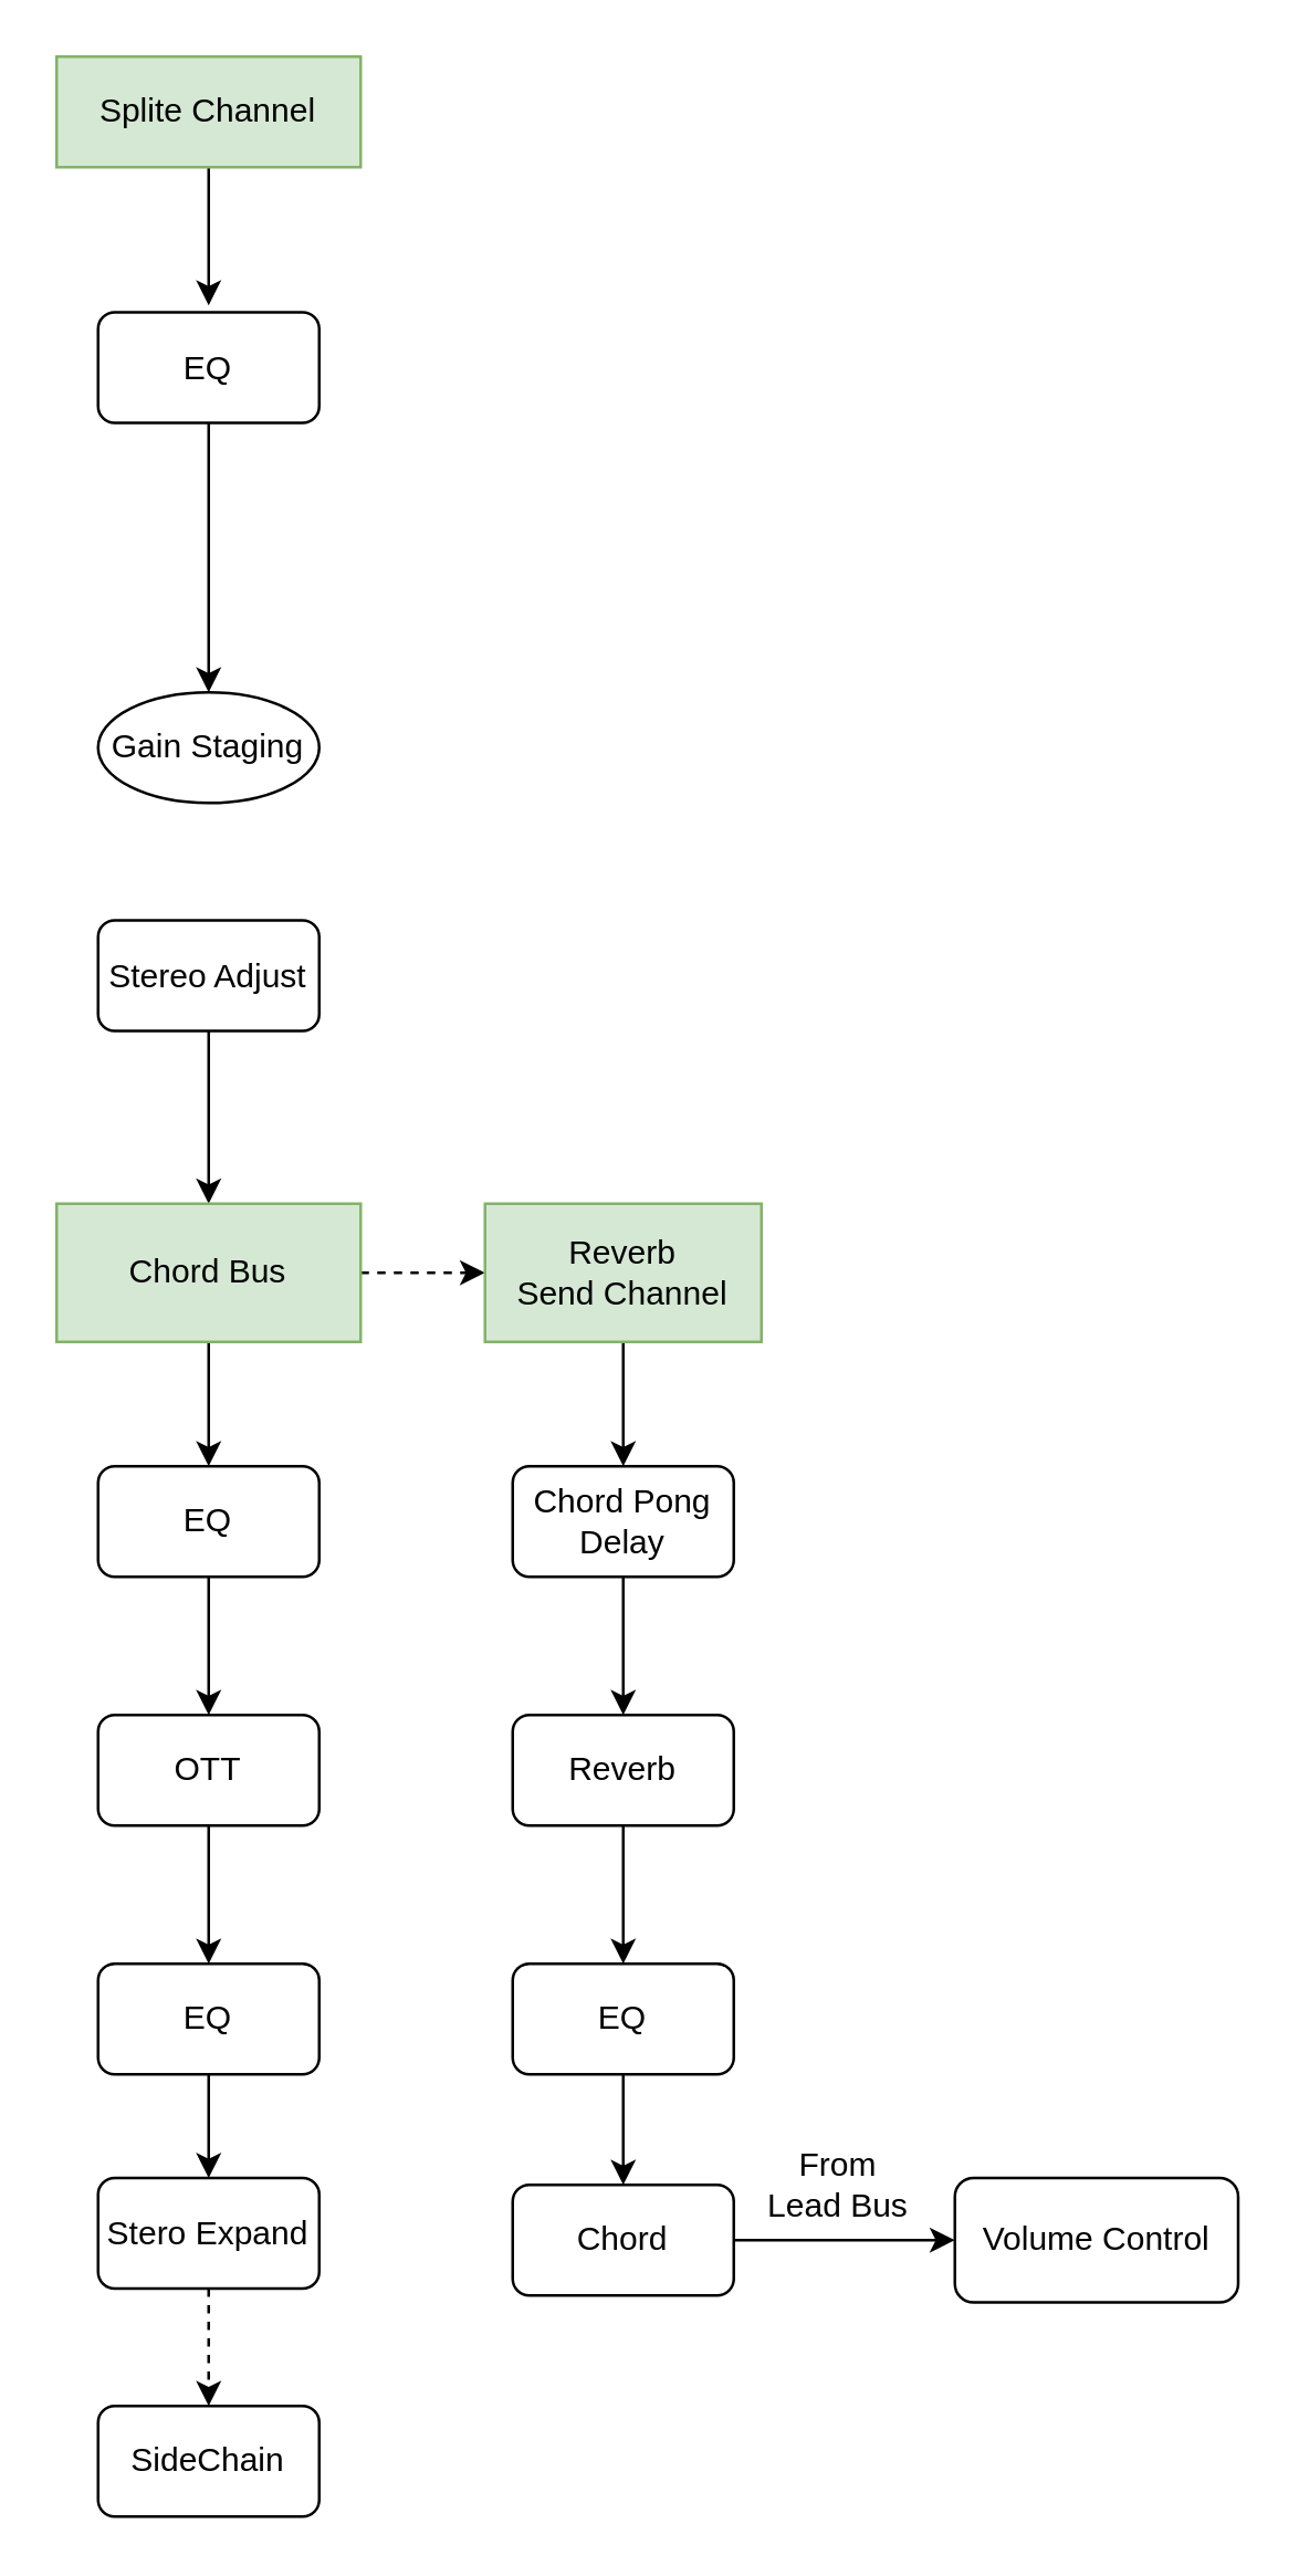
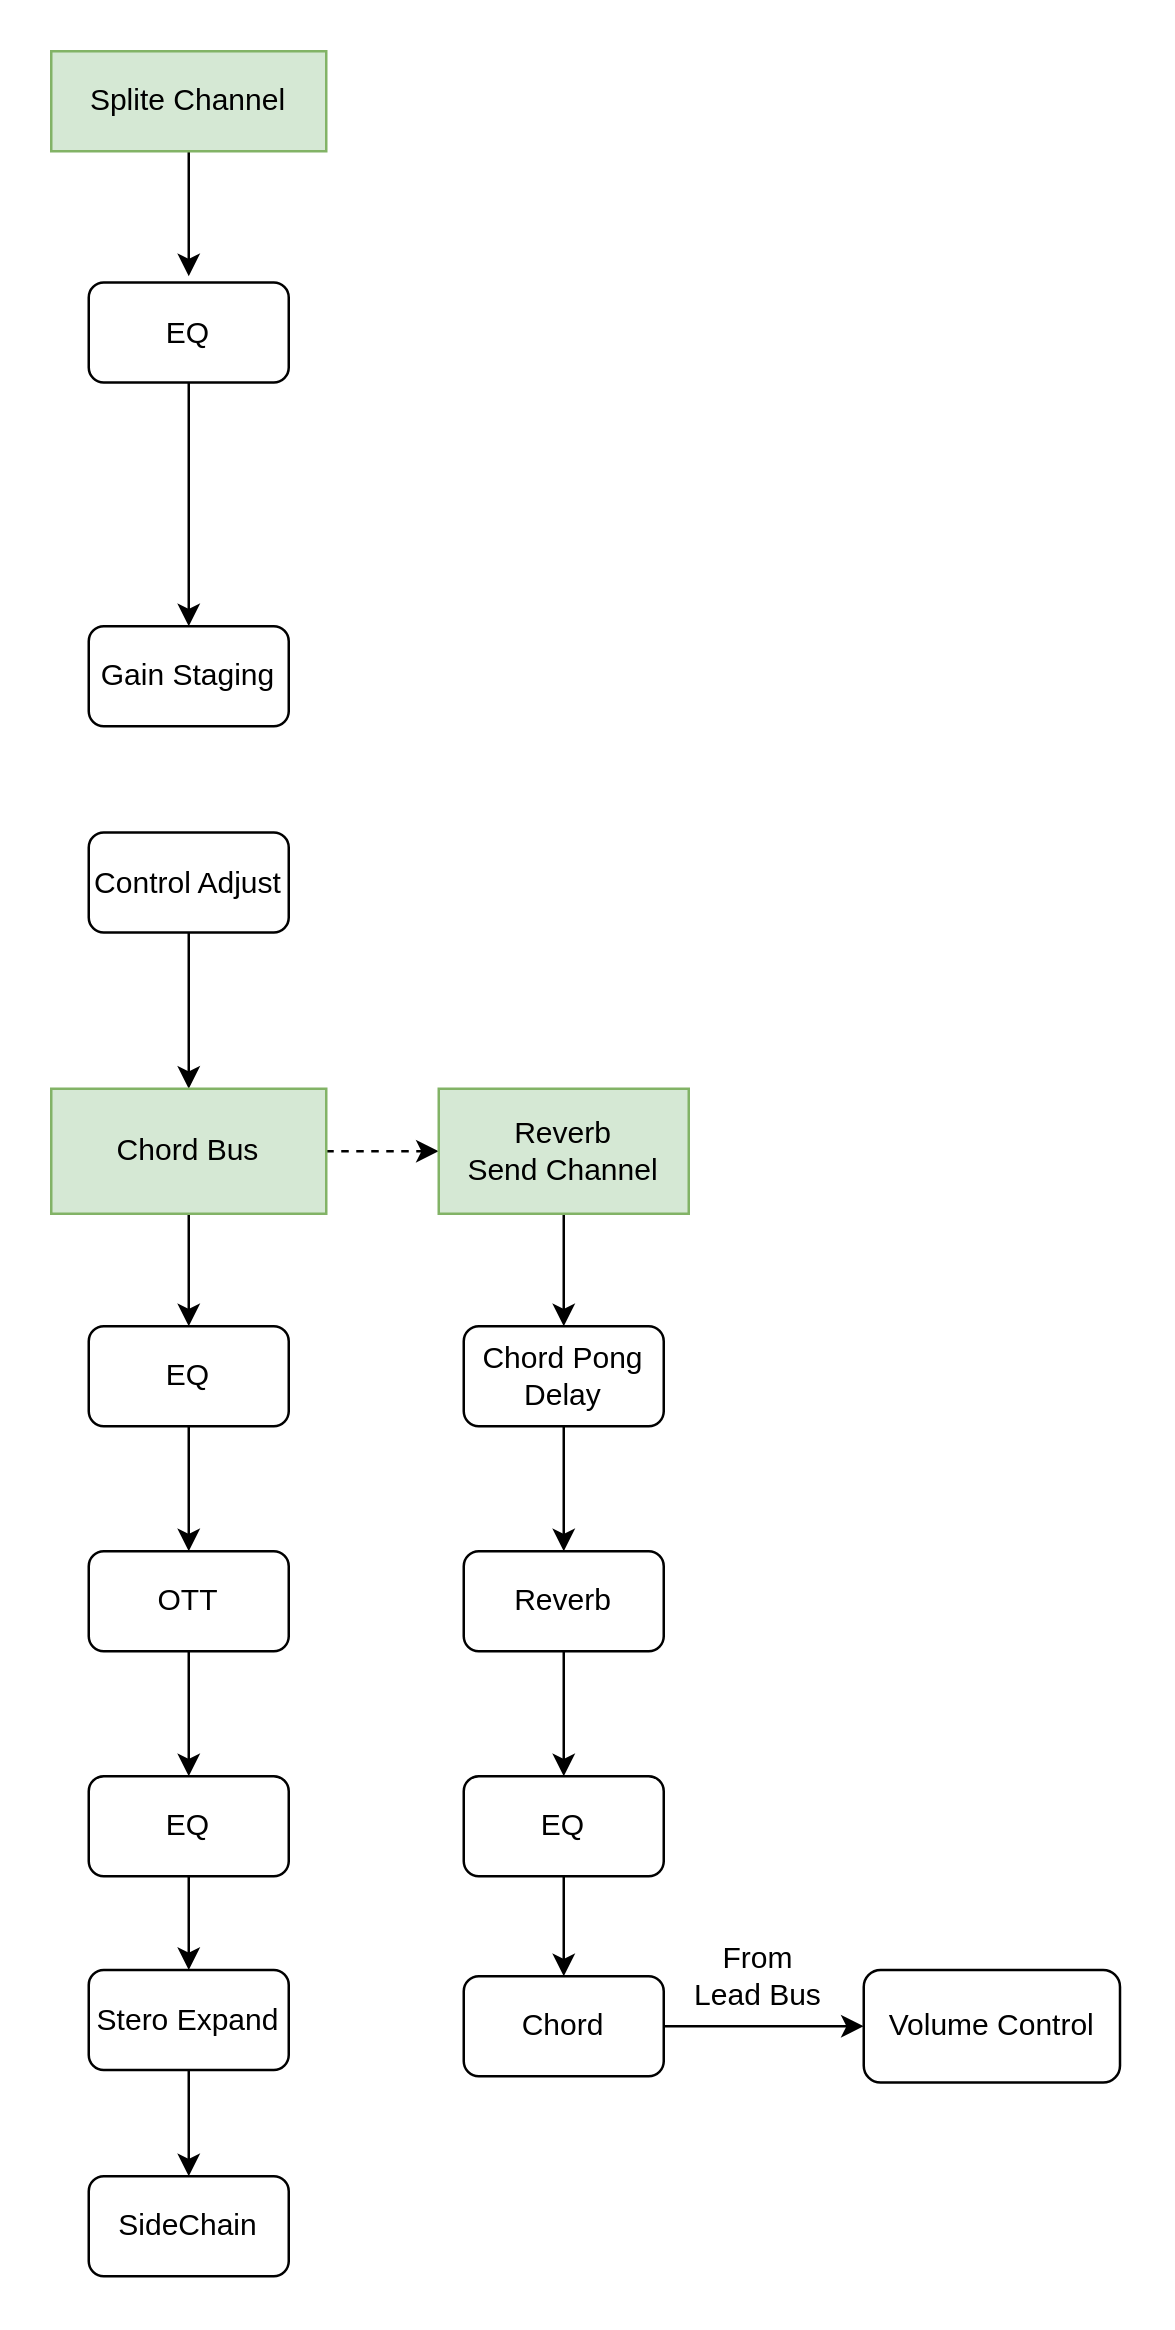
  <mxCell id="0" />
  <mxCell id="1" parent="0" />
  <mxCell id="2" style="edgeStyle=orthogonalEdgeStyle;rounded=0;orthogonalLoop=1;jettySize=auto;html=1;" parent="1" source="3" target="4" edge="1"><mxGeometry relative="1" as="geometry" /></mxCell>
  <mxCell id="3" value="EQ" style="rounded=1;whiteSpace=wrap;html=1;" parent="1" vertex="1"><mxGeometry x="35" y="112.5" width="80" height="40" as="geometry" /></mxCell>
- <mxCell id="4" value="Gain Staging" style="ellipse;whiteSpace=wrap;html=1;" parent="1" vertex="1"><mxGeometry x="35" y="250" width="80" height="40" as="geometry" /></mxCell>
+ <mxCell id="4" value="Gain Staging" style="rounded=1;whiteSpace=wrap;html=1;" parent="1" vertex="1"><mxGeometry x="35" y="250" width="80" height="40" as="geometry" /></mxCell>
  <mxCell id="5" style="edgeStyle=orthogonalEdgeStyle;rounded=0;orthogonalLoop=1;jettySize=auto;html=1;" parent="1" source="6" edge="1"><mxGeometry relative="1" as="geometry"><mxPoint x="75" y="620" as="targetPoint" /></mxGeometry></mxCell>
  <mxCell id="6" value="EQ" style="rounded=1;whiteSpace=wrap;html=1;" parent="1" vertex="1"><mxGeometry x="35" y="530" width="80" height="40" as="geometry" /></mxCell>
  <mxCell id="7" style="edgeStyle=orthogonalEdgeStyle;rounded=0;orthogonalLoop=1;jettySize=auto;html=1;" parent="1" source="8" edge="1"><mxGeometry relative="1" as="geometry"><mxPoint x="75" y="110" as="targetPoint" /></mxGeometry></mxCell>
  <mxCell id="8" value="Splite Channel" style="rounded=0;whiteSpace=wrap;html=1;fillColor=#d5e8d4;strokeColor=#82b366;" parent="1" vertex="1"><mxGeometry x="20" y="20" width="110" height="40" as="geometry" /></mxCell>
  <mxCell id="9" style="edgeStyle=orthogonalEdgeStyle;rounded=0;orthogonalLoop=1;jettySize=auto;html=1;entryX=0.5;entryY=0;entryDx=0;entryDy=0;" parent="1" source="10" target="15" edge="1"><mxGeometry relative="1" as="geometry" /></mxCell>
- <mxCell id="10" value="Stereo Adjust" style="rounded=1;whiteSpace=wrap;html=1;" parent="1" vertex="1"><mxGeometry x="35" y="332.5" width="80" height="40" as="geometry" /></mxCell>
+ <mxCell id="10" value="Control Adjust" style="rounded=1;whiteSpace=wrap;html=1;" parent="1" vertex="1"><mxGeometry x="35" y="332.5" width="80" height="40" as="geometry" /></mxCell>
  <mxCell id="11" style="edgeStyle=orthogonalEdgeStyle;rounded=0;orthogonalLoop=1;jettySize=auto;html=1;entryX=0.5;entryY=0;entryDx=0;entryDy=0;" parent="1" source="12" target="17" edge="1"><mxGeometry relative="1" as="geometry" /></mxCell>
  <mxCell id="12" value="OTT" style="rounded=1;whiteSpace=wrap;html=1;" parent="1" vertex="1"><mxGeometry x="35" y="620" width="80" height="40" as="geometry" /></mxCell>
  <mxCell id="13" style="edgeStyle=orthogonalEdgeStyle;rounded=0;orthogonalLoop=1;jettySize=auto;html=1;entryX=0.5;entryY=0;entryDx=0;entryDy=0;" parent="1" source="15" target="6" edge="1"><mxGeometry relative="1" as="geometry" /></mxCell>
  <mxCell id="14" style="edgeStyle=orthogonalEdgeStyle;rounded=0;orthogonalLoop=1;jettySize=auto;html=1;entryX=0;entryY=0.5;entryDx=0;entryDy=0;dashed=1;" parent="1" source="15" target="28" edge="1"><mxGeometry relative="1" as="geometry" /></mxCell>
  <mxCell id="15" value="Chord Bus" style="rounded=0;whiteSpace=wrap;html=1;fillColor=#d5e8d4;strokeColor=#82b366;" parent="1" vertex="1"><mxGeometry x="20" y="435" width="110" height="50" as="geometry" /></mxCell>
  <mxCell id="16" style="edgeStyle=orthogonalEdgeStyle;rounded=0;orthogonalLoop=1;jettySize=auto;html=1;entryX=0.5;entryY=0;entryDx=0;entryDy=0;" parent="1" source="17" target="31" edge="1"><mxGeometry relative="1" as="geometry" /></mxCell>
  <mxCell id="17" value="EQ" style="rounded=1;whiteSpace=wrap;html=1;" parent="1" vertex="1"><mxGeometry x="35" y="710" width="80" height="40" as="geometry" /></mxCell>
  <mxCell id="18" style="edgeStyle=orthogonalEdgeStyle;rounded=0;orthogonalLoop=1;jettySize=auto;html=1;entryX=0.5;entryY=0;entryDx=0;entryDy=0;" parent="1" source="19" target="21" edge="1"><mxGeometry relative="1" as="geometry" /></mxCell>
  <mxCell id="19" value="Chord Pong&lt;br&gt;Delay" style="rounded=1;whiteSpace=wrap;html=1;" parent="1" vertex="1"><mxGeometry x="185" y="530" width="80" height="40" as="geometry" /></mxCell>
  <mxCell id="20" style="edgeStyle=orthogonalEdgeStyle;rounded=0;orthogonalLoop=1;jettySize=auto;html=1;entryX=0.5;entryY=0;entryDx=0;entryDy=0;" parent="1" source="21" target="23" edge="1"><mxGeometry relative="1" as="geometry" /></mxCell>
  <mxCell id="21" value="Reverb" style="rounded=1;whiteSpace=wrap;html=1;" parent="1" vertex="1"><mxGeometry x="185" y="620" width="80" height="40" as="geometry" /></mxCell>
  <mxCell id="22" style="edgeStyle=orthogonalEdgeStyle;rounded=0;orthogonalLoop=1;jettySize=auto;html=1;" parent="1" source="23" target="25" edge="1"><mxGeometry relative="1" as="geometry" /></mxCell>
  <mxCell id="23" value="EQ" style="rounded=1;whiteSpace=wrap;html=1;" parent="1" vertex="1"><mxGeometry x="185" y="710" width="80" height="40" as="geometry" /></mxCell>
  <mxCell id="24" style="edgeStyle=orthogonalEdgeStyle;rounded=0;orthogonalLoop=1;jettySize=auto;html=1;" parent="1" source="25" target="26" edge="1"><mxGeometry relative="1" as="geometry" /></mxCell>
  <mxCell id="25" value="Chord" style="rounded=1;whiteSpace=wrap;html=1;" parent="1" vertex="1"><mxGeometry x="185" y="790" width="80" height="40" as="geometry" /></mxCell>
  <mxCell id="26" value="Volume Control" style="rounded=1;whiteSpace=wrap;html=1;" parent="1" vertex="1"><mxGeometry x="345" y="787.5" width="102.5" height="45" as="geometry" /></mxCell>
  <mxCell id="27" style="edgeStyle=orthogonalEdgeStyle;rounded=0;orthogonalLoop=1;jettySize=auto;html=1;entryX=0.5;entryY=0;entryDx=0;entryDy=0;" parent="1" source="28" target="19" edge="1"><mxGeometry relative="1" as="geometry" /></mxCell>
  <mxCell id="28" value="Reverb &lt;br&gt;Send Channel" style="rounded=0;whiteSpace=wrap;html=1;fillColor=#d5e8d4;strokeColor=#82b366;" parent="1" vertex="1"><mxGeometry x="175" y="435" width="100" height="50" as="geometry" /></mxCell>
  <mxCell id="29" value="From&lt;br&gt;Lead Bus" style="text;html=1;strokeColor=none;fillColor=none;align=center;verticalAlign=middle;whiteSpace=wrap;rounded=0;" parent="1" vertex="1"><mxGeometry x="272.5" y="780" width="60" height="20" as="geometry" /></mxCell>
- <mxCell id="30" style="edgeStyle=orthogonalEdgeStyle;rounded=0;orthogonalLoop=1;jettySize=auto;html=1;entryX=0.5;entryY=0;entryDx=0;entryDy=0;dashed=1;" parent="1" source="31" target="32" edge="1"><mxGeometry relative="1" as="geometry" /></mxCell>
+ <mxCell id="30" style="edgeStyle=orthogonalEdgeStyle;rounded=0;orthogonalLoop=1;jettySize=auto;html=1;entryX=0.5;entryY=0;entryDx=0;entryDy=0;" parent="1" source="31" target="32" edge="1"><mxGeometry relative="1" as="geometry" /></mxCell>
  <mxCell id="31" value="Stero Expand" style="rounded=1;whiteSpace=wrap;html=1;" parent="1" vertex="1"><mxGeometry x="35" y="787.5" width="80" height="40" as="geometry" /></mxCell>
  <mxCell id="32" value="SideChain" style="rounded=1;whiteSpace=wrap;html=1;" parent="1" vertex="1"><mxGeometry x="35" y="870" width="80" height="40" as="geometry" /></mxCell>
